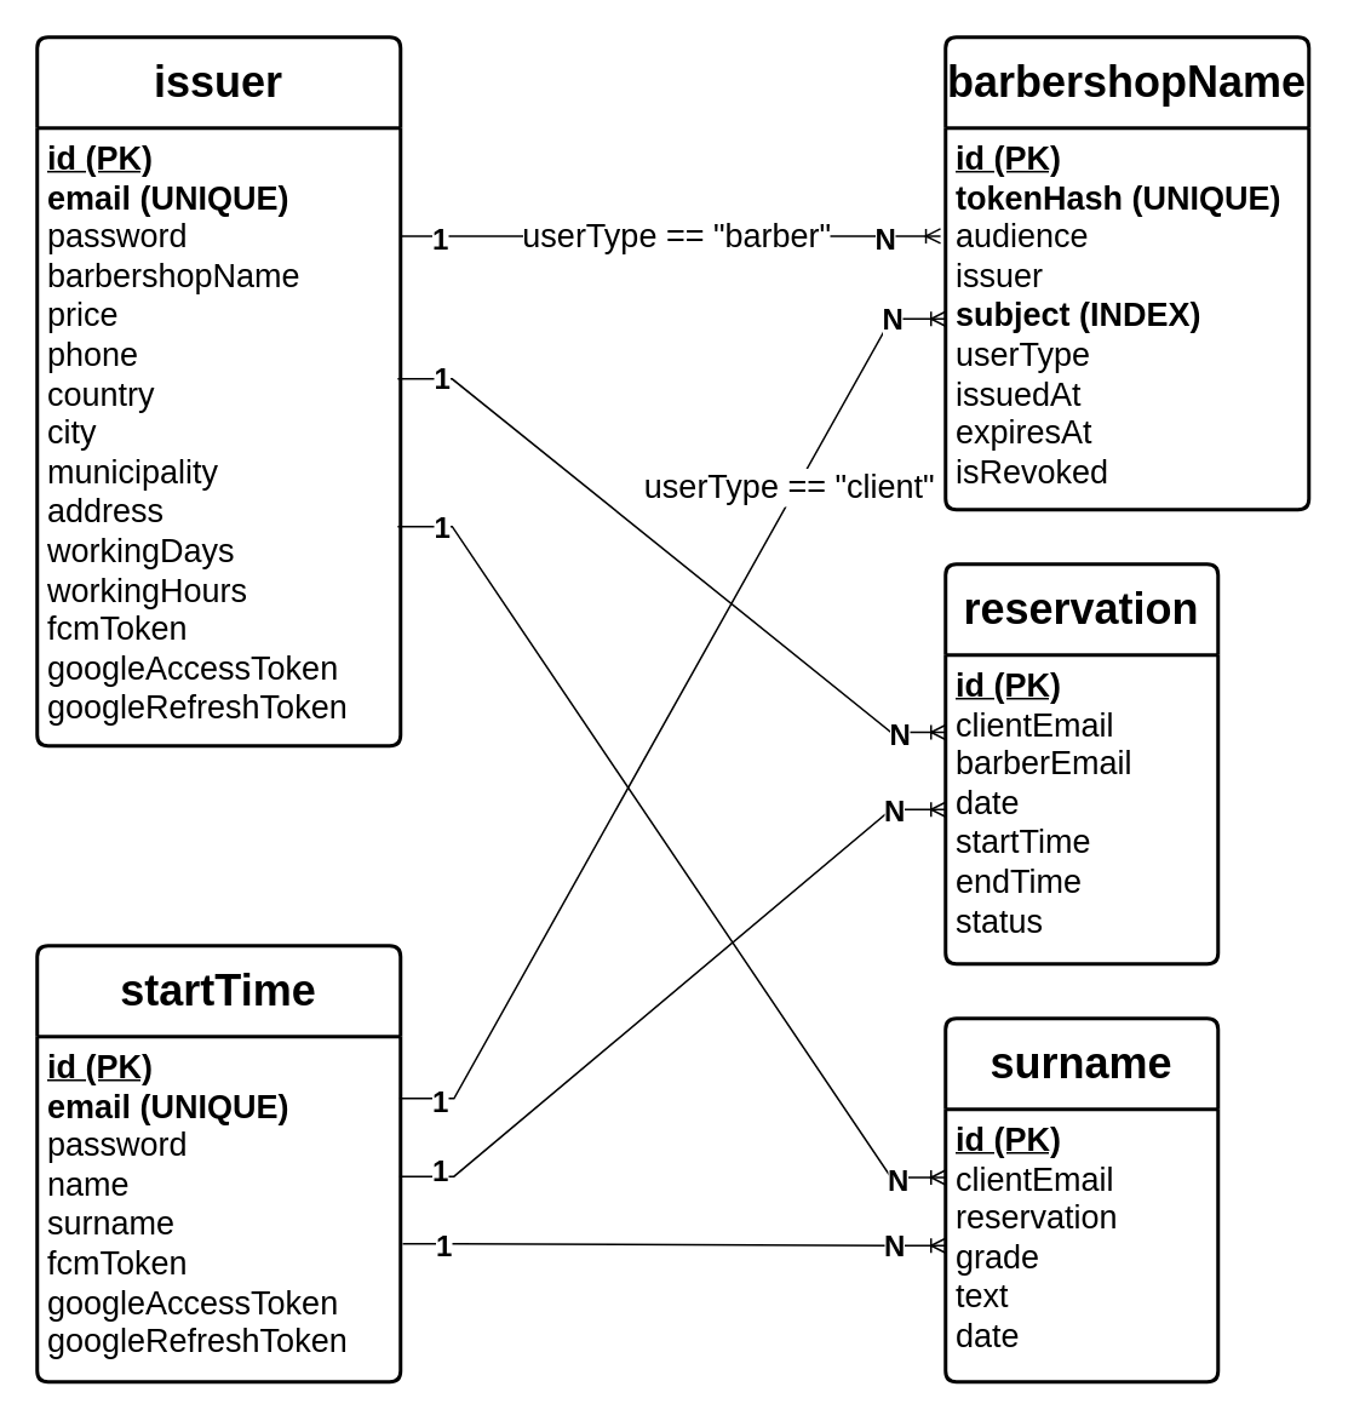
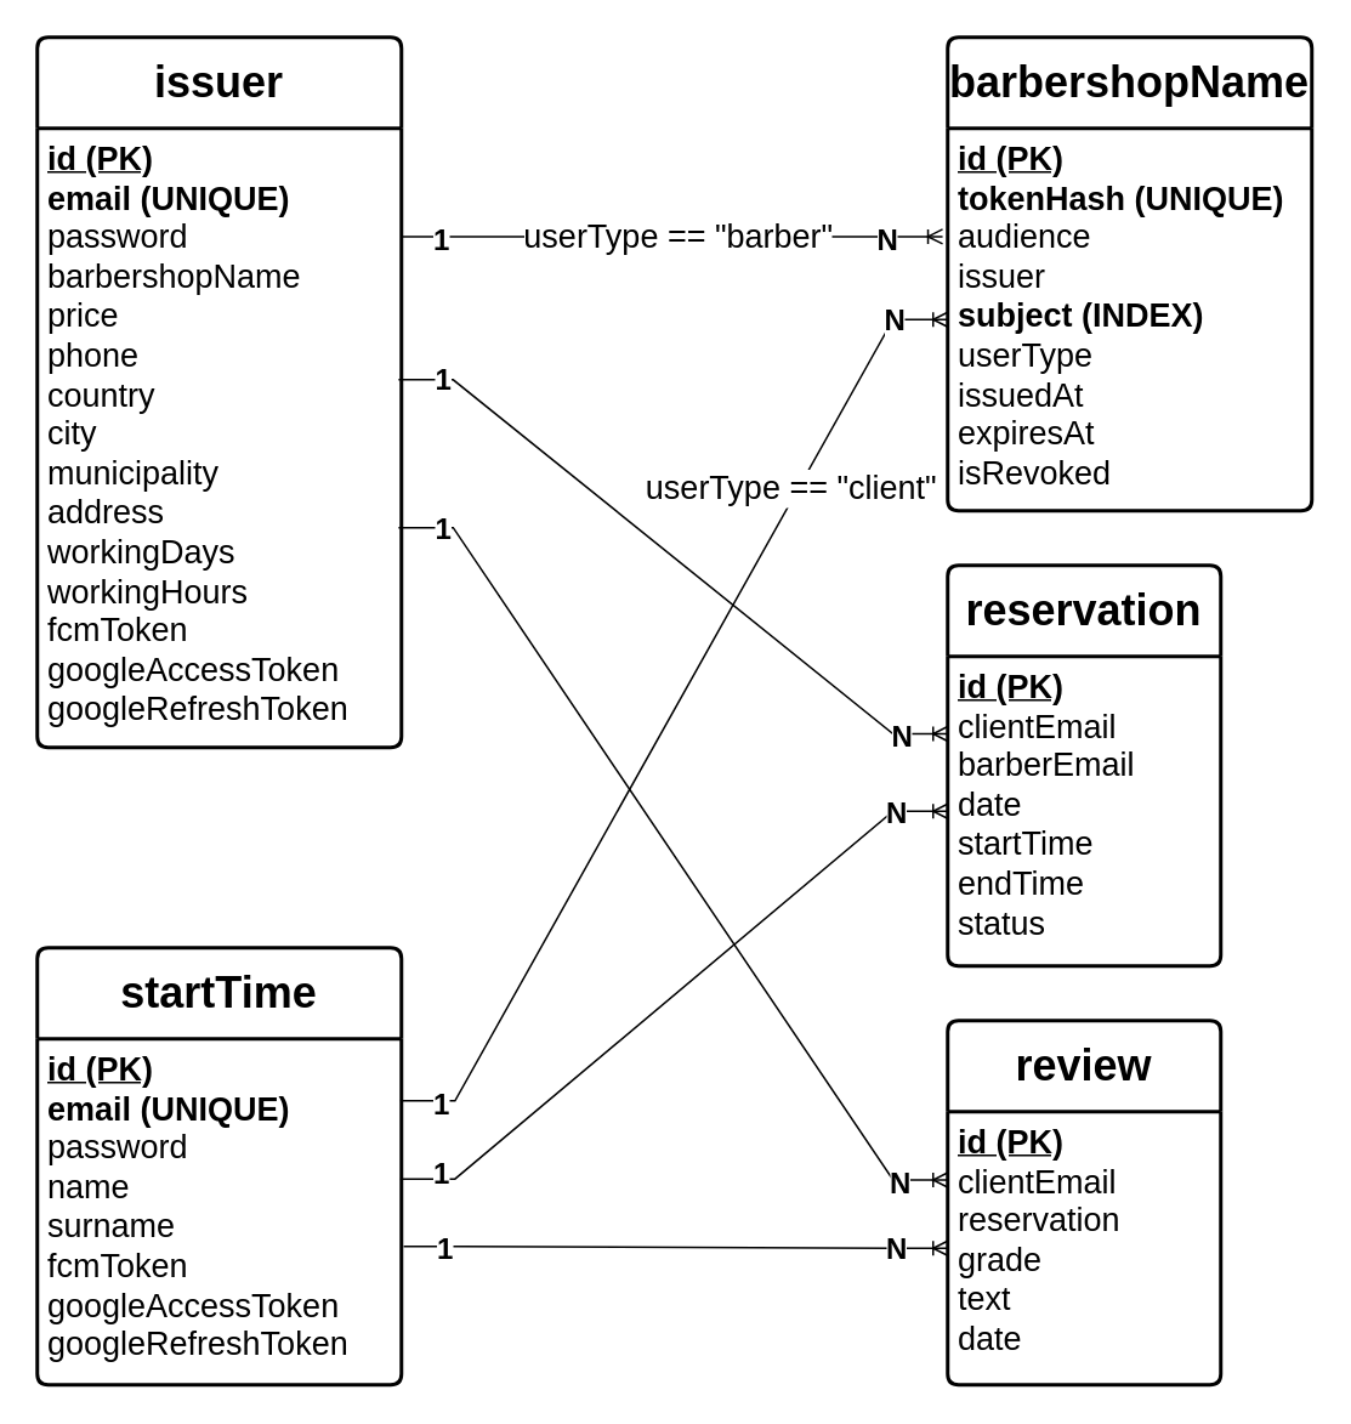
  <mxCell id="0" />
  <mxCell id="1" parent="0" />
  <mxCell id="2" value="&lt;font style=&quot;font-size: 24px;&quot;&gt;&lt;b&gt;startTime&lt;/b&gt;&lt;/font&gt;" style="swimlane;childLayout=stackLayout;horizontal=1;startSize=50;horizontalStack=0;rounded=1;fontSize=14;fontStyle=0;strokeWidth=2;resizeParent=0;resizeLast=1;shadow=0;dashed=0;align=center;arcSize=4;whiteSpace=wrap;html=1;" parent="1" vertex="1"><mxGeometry x="20" y="520" width="200" height="240" as="geometry" /></mxCell>
  <mxCell id="3" value="&lt;font style=&quot;font-size: 18px;&quot;&gt;&lt;b&gt;&lt;u&gt;id (PK)&lt;/u&gt;&lt;/b&gt;&lt;br&gt;&lt;b&gt;email (UNIQUE)&lt;br&gt;&lt;/b&gt;password&lt;/font&gt;&lt;div&gt;&lt;font style=&quot;font-size: 18px;&quot;&gt;name&lt;/font&gt;&lt;/div&gt;&lt;div&gt;&lt;font style=&quot;font-size: 18px;&quot;&gt;surname&lt;br&gt;&lt;/font&gt;&lt;div&gt;&lt;font style=&quot;font-size: 18px;&quot;&gt;fcmToken&lt;/font&gt;&lt;/div&gt;&lt;div&gt;&lt;font style=&quot;font-size: 18px;&quot;&gt;googleAccessToken&lt;/font&gt;&lt;/div&gt;&lt;div&gt;&lt;font style=&quot;font-size: 18px;&quot;&gt;googleRefreshToken&lt;/font&gt;&lt;/div&gt;&lt;/div&gt;" style="align=left;strokeColor=none;fillColor=none;spacingLeft=4;spacingRight=4;fontSize=12;verticalAlign=top;resizable=0;rotatable=0;part=1;html=1;whiteSpace=wrap;" parent="2" vertex="1"><mxGeometry y="50" width="200" height="190" as="geometry" /></mxCell>
  <mxCell id="4" value="&lt;font style=&quot;font-size: 24px;&quot;&gt;&lt;b&gt;barbershopName&lt;/b&gt;&lt;/font&gt;" style="swimlane;childLayout=stackLayout;horizontal=1;startSize=50;horizontalStack=0;rounded=1;fontSize=14;fontStyle=0;strokeWidth=2;resizeParent=0;resizeLast=1;shadow=0;dashed=0;align=center;arcSize=4;whiteSpace=wrap;html=1;" parent="1" vertex="1"><mxGeometry x="520" y="20" width="200" height="260" as="geometry" /></mxCell>
  <mxCell id="5" value="&lt;font style=&quot;font-size: 18px;&quot;&gt;&lt;b&gt;&lt;u&gt;id (PK)&lt;/u&gt;&lt;/b&gt;&lt;br&gt;&lt;b&gt;tokenHash (UNIQUE)&lt;/b&gt;&lt;br&gt;&lt;/font&gt;&lt;div&gt;&lt;font style=&quot;font-size: 18px;&quot;&gt;audience&lt;/font&gt;&lt;/div&gt;&lt;div&gt;&lt;font style=&quot;font-size: 18px;&quot;&gt;issuer&lt;/font&gt;&lt;/div&gt;&lt;div&gt;&lt;font style=&quot;font-size: 18px;&quot;&gt;&lt;b&gt;subject (INDEX)&lt;/b&gt;&lt;/font&gt;&lt;/div&gt;&lt;div&gt;&lt;font style=&quot;font-size: 18px;&quot;&gt;userType&lt;/font&gt;&lt;/div&gt;&lt;div&gt;&lt;font style=&quot;font-size: 18px;&quot;&gt;issuedAt&lt;/font&gt;&lt;/div&gt;&lt;div&gt;&lt;font style=&quot;font-size: 18px;&quot;&gt;expiresAt&lt;/font&gt;&lt;/div&gt;&lt;div&gt;&lt;font style=&quot;font-size: 18px;&quot;&gt;isRevoked&lt;/font&gt;&lt;/div&gt;" style="align=left;strokeColor=none;fillColor=none;spacingLeft=4;spacingRight=4;fontSize=12;verticalAlign=top;resizable=0;rotatable=0;part=1;html=1;whiteSpace=wrap;" parent="4" vertex="1"><mxGeometry y="50" width="200" height="210" as="geometry" /></mxCell>
  <mxCell id="6" value="&lt;font style=&quot;font-size: 24px;&quot;&gt;&lt;b&gt;reservation&lt;/b&gt;&lt;/font&gt;" style="swimlane;childLayout=stackLayout;horizontal=1;startSize=50;horizontalStack=0;rounded=1;fontSize=14;fontStyle=0;strokeWidth=2;resizeParent=0;resizeLast=1;shadow=0;dashed=0;align=center;arcSize=4;whiteSpace=wrap;html=1;" parent="1" vertex="1"><mxGeometry x="520" y="310" width="150" height="220" as="geometry" /></mxCell>
  <mxCell id="7" value="&lt;font style=&quot;font-size: 18px;&quot;&gt;&lt;b&gt;&lt;u&gt;id (PK)&lt;/u&gt;&lt;/b&gt;&lt;br&gt;clientEmail&lt;/font&gt;&lt;div&gt;&lt;font style=&quot;font-size: 18px;&quot;&gt;barberEmail&lt;/font&gt;&lt;/div&gt;&lt;div&gt;&lt;font style=&quot;font-size: 18px;&quot;&gt;date&lt;/font&gt;&lt;/div&gt;&lt;div&gt;&lt;font style=&quot;font-size: 18px;&quot;&gt;startTime&lt;/font&gt;&lt;/div&gt;&lt;div&gt;&lt;font style=&quot;font-size: 18px;&quot;&gt;endTime&lt;/font&gt;&lt;/div&gt;&lt;div&gt;&lt;font style=&quot;font-size: 18px;&quot;&gt;status&lt;/font&gt;&lt;/div&gt;" style="align=left;strokeColor=none;fillColor=none;spacingLeft=4;spacingRight=4;fontSize=12;verticalAlign=top;resizable=0;rotatable=0;part=1;html=1;whiteSpace=wrap;" parent="6" vertex="1"><mxGeometry y="50" width="150" height="170" as="geometry" /></mxCell>
  <mxCell id="8" value="&lt;span style=&quot;font-size: 24px;&quot;&gt;&lt;b&gt;issuer&lt;/b&gt;&lt;/span&gt;" style="swimlane;childLayout=stackLayout;horizontal=1;startSize=50;horizontalStack=0;rounded=1;fontSize=14;fontStyle=0;strokeWidth=2;resizeParent=0;resizeLast=1;shadow=0;dashed=0;align=center;arcSize=4;whiteSpace=wrap;html=1;" parent="1" vertex="1"><mxGeometry x="20" y="20" width="200" height="390" as="geometry" /></mxCell>
  <mxCell id="9" value="&lt;font style=&quot;font-size: 18px;&quot;&gt;&lt;font style=&quot;&quot;&gt;&lt;b&gt;&lt;u&gt;id (PK)&lt;/u&gt;&lt;/b&gt;&lt;br&gt;&lt;/font&gt;&lt;font style=&quot;&quot;&gt;&lt;b&gt;email (UNIQUE)&lt;/b&gt;&lt;br&gt;&lt;/font&gt;&lt;font style=&quot;&quot;&gt;password&lt;br&gt;&lt;/font&gt;&lt;font style=&quot;&quot;&gt;barbershopName&lt;br&gt;&lt;/font&gt;price&lt;br style=&quot;&quot;&gt;phone&lt;br style=&quot;&quot;&gt;country&lt;br style=&quot;&quot;&gt;city&lt;br style=&quot;&quot;&gt;municipality&lt;br style=&quot;&quot;&gt;address&lt;br style=&quot;&quot;&gt;workingDays&lt;br style=&quot;&quot;&gt;workingHours&lt;br style=&quot;&quot;&gt;fcmToken&lt;br style=&quot;&quot;&gt;googleAccessToken&lt;br style=&quot;&quot;&gt;googleRefreshToken&lt;/font&gt;" style="align=left;strokeColor=none;fillColor=none;spacingLeft=4;spacingRight=4;fontSize=12;verticalAlign=top;resizable=0;rotatable=0;part=1;html=1;whiteSpace=wrap;" parent="8" vertex="1"><mxGeometry y="50" width="200" height="340" as="geometry" /></mxCell>
- <mxCell id="10" value="&lt;font style=&quot;font-size: 24px;&quot;&gt;&lt;b&gt;surname&lt;/b&gt;&lt;/font&gt;" style="swimlane;childLayout=stackLayout;horizontal=1;startSize=50;horizontalStack=0;rounded=1;fontSize=14;fontStyle=0;strokeWidth=2;resizeParent=0;resizeLast=1;shadow=0;dashed=0;align=center;arcSize=4;whiteSpace=wrap;html=1;" parent="1" vertex="1"><mxGeometry x="520" y="560" width="150" height="200" as="geometry" /></mxCell>
+ <mxCell id="10" value="&lt;font style=&quot;font-size: 24px;&quot;&gt;&lt;b&gt;review&lt;/b&gt;&lt;/font&gt;" style="swimlane;childLayout=stackLayout;horizontal=1;startSize=50;horizontalStack=0;rounded=1;fontSize=14;fontStyle=0;strokeWidth=2;resizeParent=0;resizeLast=1;shadow=0;dashed=0;align=center;arcSize=4;whiteSpace=wrap;html=1;" parent="1" vertex="1"><mxGeometry x="520" y="560" width="150" height="200" as="geometry" /></mxCell>
  <mxCell id="11" value="&lt;font style=&quot;font-size: 18px;&quot;&gt;&lt;b&gt;&lt;u&gt;id (PK)&lt;/u&gt;&lt;/b&gt;&lt;br&gt;clientEmail&lt;/font&gt;&lt;div&gt;&lt;font style=&quot;font-size: 18px;&quot;&gt;reservation&lt;/font&gt;&lt;/div&gt;&lt;div&gt;&lt;font style=&quot;font-size: 18px;&quot;&gt;grade&lt;/font&gt;&lt;/div&gt;&lt;div&gt;&lt;font style=&quot;font-size: 18px;&quot;&gt;text&lt;/font&gt;&lt;/div&gt;&lt;div&gt;&lt;font style=&quot;font-size: 18px;&quot;&gt;date&lt;/font&gt;&lt;/div&gt;" style="align=left;strokeColor=none;fillColor=none;spacingLeft=4;spacingRight=4;fontSize=12;verticalAlign=top;resizable=0;rotatable=0;part=1;html=1;whiteSpace=wrap;" parent="10" vertex="1"><mxGeometry y="50" width="150" height="150" as="geometry" /></mxCell>
  <mxCell id="12" value="" style="edgeStyle=entityRelationEdgeStyle;fontSize=12;html=1;endArrow=ERoneToMany;rounded=0;exitX=1.004;exitY=0.175;exitDx=0;exitDy=0;exitPerimeter=0;entryX=-0.014;entryY=0.283;entryDx=0;entryDy=0;entryPerimeter=0;" parent="1" source="9" target="5" edge="1"><mxGeometry width="100" height="100" relative="1" as="geometry"><mxPoint x="280" y="330" as="sourcePoint" /><mxPoint x="380" y="230" as="targetPoint" /></mxGeometry></mxCell>
  <mxCell id="13" value="&lt;font style=&quot;font-size: 16px;&quot;&gt;&lt;b style=&quot;&quot;&gt;1&lt;/b&gt;&lt;/font&gt;" style="edgeLabel;html=1;align=center;verticalAlign=middle;resizable=0;points=[];" parent="12" vertex="1" connectable="0"><mxGeometry x="-0.858" y="-1" relative="1" as="geometry"><mxPoint as="offset" /></mxGeometry></mxCell>
  <mxCell id="14" value="&lt;font style=&quot;font-size: 16px;&quot;&gt;&lt;b&gt;N&lt;/b&gt;&lt;/font&gt;" style="edgeLabel;html=1;align=center;verticalAlign=middle;resizable=0;points=[];" parent="12" vertex="1" connectable="0"><mxGeometry x="0.798" y="-1" relative="1" as="geometry"><mxPoint as="offset" /></mxGeometry></mxCell>
  <mxCell id="15" value="&lt;font style=&quot;font-size: 18px;&quot;&gt;userType == &quot;barber&quot;&lt;/font&gt;" style="edgeLabel;html=1;align=center;verticalAlign=middle;resizable=0;points=[];" parent="12" vertex="1" connectable="0"><mxGeometry x="0.016" relative="1" as="geometry"><mxPoint as="offset" /></mxGeometry></mxCell>
  <mxCell id="16" value="" style="edgeStyle=entityRelationEdgeStyle;fontSize=12;html=1;endArrow=ERoneToMany;rounded=0;exitX=0.992;exitY=0.406;exitDx=0;exitDy=0;exitPerimeter=0;entryX=0;entryY=0.25;entryDx=0;entryDy=0;" parent="1" source="9" target="7" edge="1"><mxGeometry width="100" height="100" relative="1" as="geometry"><mxPoint x="280" y="450" as="sourcePoint" /><mxPoint x="380" y="350" as="targetPoint" /></mxGeometry></mxCell>
  <mxCell id="17" value="&lt;font style=&quot;font-size: 16px;&quot;&gt;&lt;b&gt;1&lt;/b&gt;&lt;/font&gt;" style="edgeLabel;html=1;align=center;verticalAlign=middle;resizable=0;points=[];" parent="16" vertex="1" connectable="0"><mxGeometry x="-0.868" y="1" relative="1" as="geometry"><mxPoint as="offset" /></mxGeometry></mxCell>
  <mxCell id="18" value="&lt;font style=&quot;font-size: 16px;&quot;&gt;&lt;b&gt;N&lt;/b&gt;&lt;/font&gt;" style="edgeLabel;html=1;align=center;verticalAlign=middle;resizable=0;points=[];" parent="16" vertex="1" connectable="0"><mxGeometry x="0.864" y="-1" relative="1" as="geometry"><mxPoint as="offset" /></mxGeometry></mxCell>
  <mxCell id="19" value="" style="edgeStyle=entityRelationEdgeStyle;fontSize=12;html=1;endArrow=ERoneToMany;rounded=0;exitX=0.992;exitY=0.645;exitDx=0;exitDy=0;exitPerimeter=0;entryX=0;entryY=0.25;entryDx=0;entryDy=0;" parent="1" source="9" target="11" edge="1"><mxGeometry width="100" height="100" relative="1" as="geometry"><mxPoint x="280" y="380" as="sourcePoint" /><mxPoint x="380" y="280" as="targetPoint" /></mxGeometry></mxCell>
  <mxCell id="20" value="&lt;font style=&quot;font-size: 16px;&quot;&gt;&lt;b&gt;1&lt;/b&gt;&lt;/font&gt;" style="edgeLabel;html=1;align=center;verticalAlign=middle;resizable=0;points=[];" parent="19" vertex="1" connectable="0"><mxGeometry x="-0.901" relative="1" as="geometry"><mxPoint as="offset" /></mxGeometry></mxCell>
  <mxCell id="21" value="&lt;font style=&quot;font-size: 16px;&quot;&gt;&lt;b&gt;N&lt;/b&gt;&lt;/font&gt;" style="edgeLabel;html=1;align=center;verticalAlign=middle;resizable=0;points=[];" parent="19" vertex="1" connectable="0"><mxGeometry x="0.894" y="-1" relative="1" as="geometry"><mxPoint as="offset" /></mxGeometry></mxCell>
  <mxCell id="22" value="" style="edgeStyle=entityRelationEdgeStyle;fontSize=12;html=1;endArrow=ERoneToMany;rounded=0;exitX=0.997;exitY=0.179;exitDx=0;exitDy=0;exitPerimeter=0;entryX=0;entryY=0.5;entryDx=0;entryDy=0;" parent="1" source="3" target="5" edge="1"><mxGeometry width="100" height="100" relative="1" as="geometry"><mxPoint x="290" y="570" as="sourcePoint" /><mxPoint x="390" y="470" as="targetPoint" /></mxGeometry></mxCell>
  <mxCell id="23" value="&lt;font style=&quot;font-size: 16px;&quot;&gt;&lt;b&gt;1&lt;/b&gt;&lt;/font&gt;" style="edgeLabel;html=1;align=center;verticalAlign=middle;resizable=0;points=[];" parent="22" vertex="1" connectable="0"><mxGeometry x="-0.921" y="-1" relative="1" as="geometry"><mxPoint as="offset" /></mxGeometry></mxCell>
  <mxCell id="24" value="&lt;font style=&quot;font-size: 16px;&quot;&gt;&lt;b&gt;N&lt;/b&gt;&lt;/font&gt;" style="edgeLabel;html=1;align=center;verticalAlign=middle;resizable=0;points=[];" parent="22" vertex="1" connectable="0"><mxGeometry x="0.893" y="1" relative="1" as="geometry"><mxPoint as="offset" /></mxGeometry></mxCell>
  <mxCell id="25" value="&lt;font style=&quot;font-size: 18px;&quot;&gt;userType == &quot;client&quot;&lt;/font&gt;" style="edgeLabel;html=1;align=center;verticalAlign=middle;resizable=0;points=[];" parent="22" vertex="1" connectable="0"><mxGeometry x="0.502" y="4" relative="1" as="geometry"><mxPoint as="offset" /></mxGeometry></mxCell>
  <mxCell id="26" value="" style="edgeStyle=entityRelationEdgeStyle;fontSize=12;html=1;endArrow=ERoneToMany;rounded=0;exitX=0.997;exitY=0.405;exitDx=0;exitDy=0;exitPerimeter=0;entryX=0;entryY=0.5;entryDx=0;entryDy=0;" parent="1" source="3" target="7" edge="1"><mxGeometry width="100" height="100" relative="1" as="geometry"><mxPoint x="290" y="560" as="sourcePoint" /><mxPoint x="390" y="460" as="targetPoint" /></mxGeometry></mxCell>
  <mxCell id="27" value="&lt;font style=&quot;font-size: 16px;&quot;&gt;&lt;b&gt;1&lt;/b&gt;&lt;/font&gt;" style="edgeLabel;html=1;align=center;verticalAlign=middle;resizable=0;points=[];" parent="26" vertex="1" connectable="0"><mxGeometry x="-0.883" y="3" relative="1" as="geometry"><mxPoint as="offset" /></mxGeometry></mxCell>
  <mxCell id="28" value="&lt;font style=&quot;font-size: 16px;&quot;&gt;&lt;b&gt;N&lt;/b&gt;&lt;/font&gt;" style="edgeLabel;html=1;align=center;verticalAlign=middle;resizable=0;points=[];" parent="26" vertex="1" connectable="0"><mxGeometry x="0.848" relative="1" as="geometry"><mxPoint as="offset" /></mxGeometry></mxCell>
  <mxCell id="29" value="" style="edgeStyle=entityRelationEdgeStyle;fontSize=12;html=1;endArrow=ERoneToMany;rounded=0;exitX=1.006;exitY=0.6;exitDx=0;exitDy=0;exitPerimeter=0;entryX=0;entryY=0.5;entryDx=0;entryDy=0;" parent="1" source="3" target="11" edge="1"><mxGeometry width="100" height="100" relative="1" as="geometry"><mxPoint x="290" y="560" as="sourcePoint" /><mxPoint x="390" y="460" as="targetPoint" /></mxGeometry></mxCell>
  <mxCell id="30" value="&lt;font style=&quot;font-size: 16px;&quot;&gt;&lt;b&gt;1&lt;/b&gt;&lt;/font&gt;" style="edgeLabel;html=1;align=center;verticalAlign=middle;resizable=0;points=[];" parent="29" vertex="1" connectable="0"><mxGeometry x="-0.85" relative="1" as="geometry"><mxPoint as="offset" /></mxGeometry></mxCell>
  <mxCell id="31" value="&lt;font style=&quot;font-size: 16px;&quot;&gt;&lt;b&gt;N&lt;/b&gt;&lt;/font&gt;" style="edgeLabel;html=1;align=center;verticalAlign=middle;resizable=0;points=[];" parent="29" vertex="1" connectable="0"><mxGeometry x="0.81" y="1" relative="1" as="geometry"><mxPoint as="offset" /></mxGeometry></mxCell>
